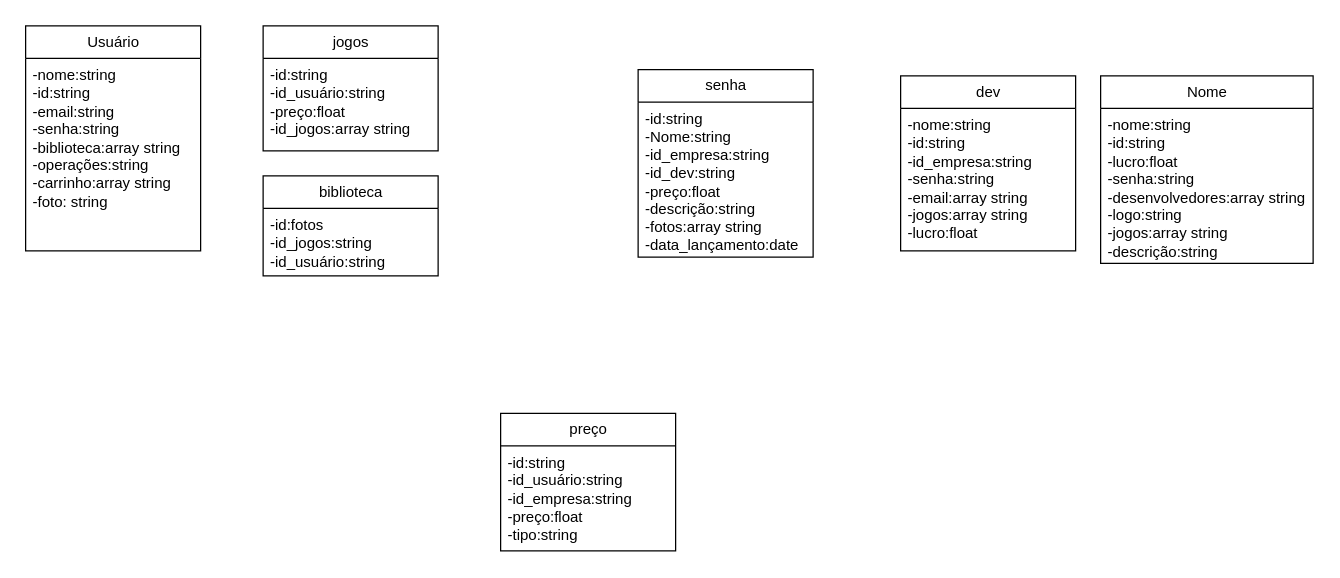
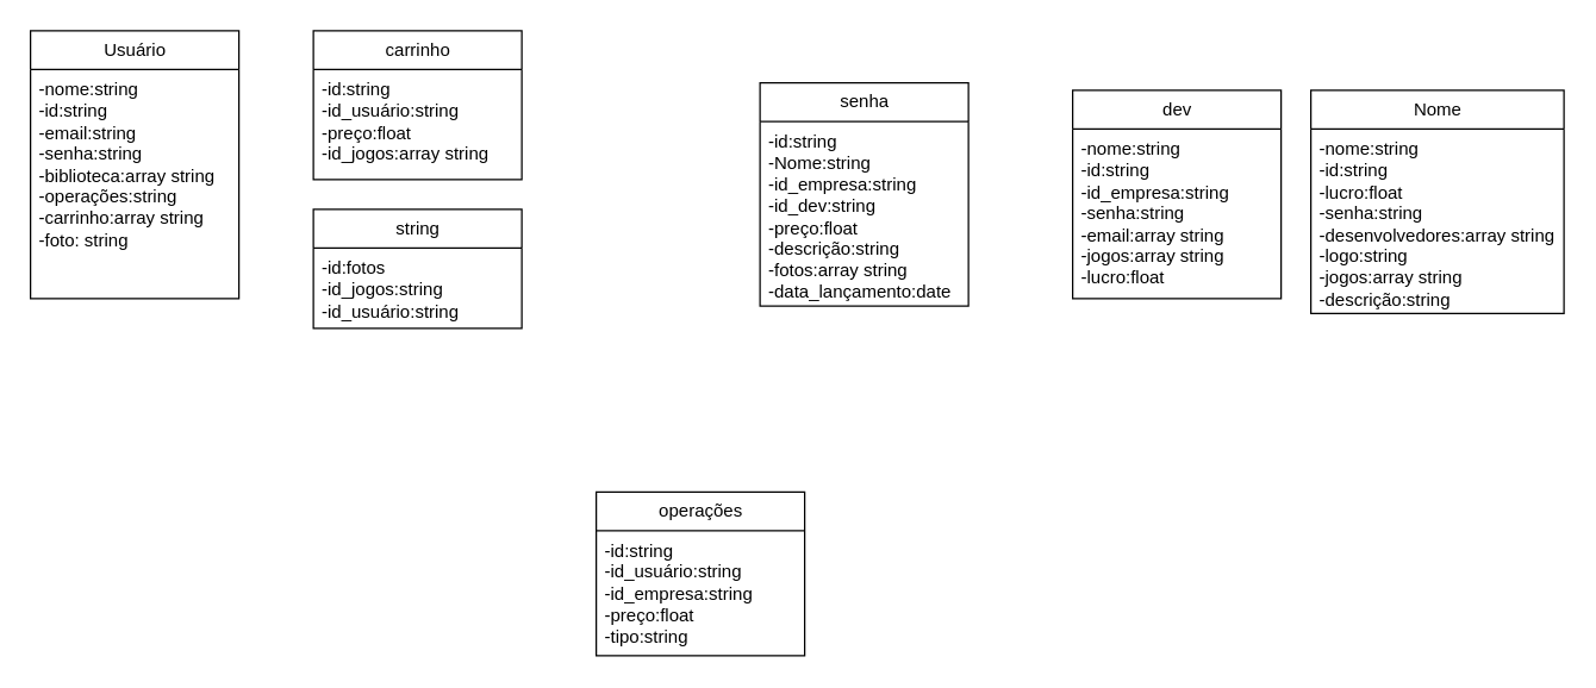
  <mxCell id="0" />
  <mxCell id="1" parent="0" />
  <mxCell id="2" value="Usuário" style="swimlane;fontStyle=0;childLayout=stackLayout;horizontal=1;startSize=26;fillColor=none;horizontalStack=0;resizeParent=1;resizeParentMax=0;resizeLast=0;collapsible=1;marginBottom=0;html=1;" vertex="1" parent="1"><mxGeometry x="20" y="20" width="140" height="180" as="geometry" /></mxCell>
  <mxCell id="3" value="-nome:string&lt;br&gt;-id:string&lt;br&gt;-email:string&lt;br&gt;-senha:string&lt;br&gt;-biblioteca:array string&lt;br&gt;-operações:string&lt;br&gt;-carrinho:array string&lt;br&gt;-foto: string" style="text;strokeColor=none;fillColor=none;align=left;verticalAlign=top;spacingLeft=4;spacingRight=4;overflow=hidden;rotatable=0;points=[[0,0.5],[1,0.5]];portConstraint=eastwest;whiteSpace=wrap;html=1;" vertex="1" parent="2"><mxGeometry y="26" width="140" height="154" as="geometry" /></mxCell>
  <mxCell id="4" value="dev" style="swimlane;fontStyle=0;childLayout=stackLayout;horizontal=1;startSize=26;fillColor=none;horizontalStack=0;resizeParent=1;resizeParentMax=0;resizeLast=0;collapsible=1;marginBottom=0;html=1;" vertex="1" parent="1"><mxGeometry x="720" y="60" width="140" height="140" as="geometry" /></mxCell>
  <mxCell id="5" value="-nome:string&lt;br&gt;-id:string&lt;br&gt;-id_empresa:string&lt;br&gt;-senha:string&lt;br&gt;-email:array string&lt;br&gt;-jogos:array string&lt;br&gt;-lucro:float" style="text;strokeColor=none;fillColor=none;align=left;verticalAlign=top;spacingLeft=4;spacingRight=4;overflow=hidden;rotatable=0;points=[[0,0.5],[1,0.5]];portConstraint=eastwest;whiteSpace=wrap;html=1;" vertex="1" parent="4"><mxGeometry y="26" width="140" height="114" as="geometry" /></mxCell>
  <mxCell id="6" value="Nome" style="swimlane;fontStyle=0;childLayout=stackLayout;horizontal=1;startSize=26;fillColor=none;horizontalStack=0;resizeParent=1;resizeParentMax=0;resizeLast=0;collapsible=1;marginBottom=0;html=1;" vertex="1" parent="1"><mxGeometry x="880" y="60" width="170" height="150" as="geometry" /></mxCell>
  <mxCell id="7" value="-nome:string&lt;br&gt;-id:string&lt;br&gt;-lucro:float&lt;br&gt;-senha:string&lt;br&gt;-desenvolvedores:array string&lt;br&gt;-logo:string&lt;br&gt;-jogos:array string&lt;br&gt;-descrição:string" style="text;strokeColor=none;fillColor=none;align=left;verticalAlign=top;spacingLeft=4;spacingRight=4;overflow=hidden;rotatable=0;points=[[0,0.5],[1,0.5]];portConstraint=eastwest;whiteSpace=wrap;html=1;" vertex="1" parent="6"><mxGeometry y="26" width="170" height="124" as="geometry" /></mxCell>
- <mxCell id="8" value="preço" style="swimlane;fontStyle=0;childLayout=stackLayout;horizontal=1;startSize=26;fillColor=none;horizontalStack=0;resizeParent=1;resizeParentMax=0;resizeLast=0;collapsible=1;marginBottom=0;html=1;" vertex="1" parent="1"><mxGeometry x="400" y="330" width="140" height="110" as="geometry" /></mxCell>
+ <mxCell id="8" value="operações" style="swimlane;fontStyle=0;childLayout=stackLayout;horizontal=1;startSize=26;fillColor=none;horizontalStack=0;resizeParent=1;resizeParentMax=0;resizeLast=0;collapsible=1;marginBottom=0;html=1;" vertex="1" parent="1"><mxGeometry x="400" y="330" width="140" height="110" as="geometry" /></mxCell>
  <mxCell id="9" value="-id:string&lt;br&gt;-id_usuário:string&lt;br&gt;-id_empresa:string&lt;br&gt;-preço:float&lt;br&gt;-tipo:string&lt;br&gt;" style="text;strokeColor=none;fillColor=none;align=left;verticalAlign=top;spacingLeft=4;spacingRight=4;overflow=hidden;rotatable=0;points=[[0,0.5],[1,0.5]];portConstraint=eastwest;whiteSpace=wrap;html=1;" vertex="1" parent="8"><mxGeometry y="26" width="140" height="84" as="geometry" /></mxCell>
- <mxCell id="10" value="jogos" style="swimlane;fontStyle=0;childLayout=stackLayout;horizontal=1;startSize=26;fillColor=none;horizontalStack=0;resizeParent=1;resizeParentMax=0;resizeLast=0;collapsible=1;marginBottom=0;html=1;" vertex="1" parent="1"><mxGeometry x="210" y="20" width="140" height="100" as="geometry" /></mxCell>
+ <mxCell id="10" value="carrinho" style="swimlane;fontStyle=0;childLayout=stackLayout;horizontal=1;startSize=26;fillColor=none;horizontalStack=0;resizeParent=1;resizeParentMax=0;resizeLast=0;collapsible=1;marginBottom=0;html=1;" vertex="1" parent="1"><mxGeometry x="210" y="20" width="140" height="100" as="geometry" /></mxCell>
  <mxCell id="11" value="-id:string&lt;br&gt;-id_usuário:string&lt;br&gt;-preço:float&lt;br&gt;-id_jogos:array string" style="text;strokeColor=none;fillColor=none;align=left;verticalAlign=top;spacingLeft=4;spacingRight=4;overflow=hidden;rotatable=0;points=[[0,0.5],[1,0.5]];portConstraint=eastwest;whiteSpace=wrap;html=1;" vertex="1" parent="10"><mxGeometry y="26" width="140" height="74" as="geometry" /></mxCell>
  <mxCell id="12" value="senha" style="swimlane;fontStyle=0;childLayout=stackLayout;horizontal=1;startSize=26;fillColor=none;horizontalStack=0;resizeParent=1;resizeParentMax=0;resizeLast=0;collapsible=1;marginBottom=0;html=1;" vertex="1" parent="1"><mxGeometry x="510" y="55" width="140" height="150" as="geometry" /></mxCell>
  <mxCell id="13" value="-id:string&lt;br&gt;-Nome:string&lt;br&gt;-id_empresa:string&lt;br&gt;-id_dev:string&lt;br&gt;-preço:float&lt;br&gt;-descrição:string&lt;br&gt;-fotos:array string&lt;br&gt;-data_lançamento:date" style="text;strokeColor=none;fillColor=none;align=left;verticalAlign=top;spacingLeft=4;spacingRight=4;overflow=hidden;rotatable=0;points=[[0,0.5],[1,0.5]];portConstraint=eastwest;whiteSpace=wrap;html=1;" vertex="1" parent="12"><mxGeometry y="26" width="140" height="124" as="geometry" /></mxCell>
- <mxCell id="14" value="biblioteca" style="swimlane;fontStyle=0;childLayout=stackLayout;horizontal=1;startSize=26;fillColor=none;horizontalStack=0;resizeParent=1;resizeParentMax=0;resizeLast=0;collapsible=1;marginBottom=0;html=1;" vertex="1" parent="1"><mxGeometry x="210" y="140" width="140" height="80" as="geometry" /></mxCell>
+ <mxCell id="14" value="string" style="swimlane;fontStyle=0;childLayout=stackLayout;horizontal=1;startSize=26;fillColor=none;horizontalStack=0;resizeParent=1;resizeParentMax=0;resizeLast=0;collapsible=1;marginBottom=0;html=1;" vertex="1" parent="1"><mxGeometry x="210" y="140" width="140" height="80" as="geometry" /></mxCell>
  <mxCell id="15" value="-id:fotos&lt;br&gt;-id_jogos:string&lt;br&gt;-id_usuário:string" style="text;strokeColor=none;fillColor=none;align=left;verticalAlign=top;spacingLeft=4;spacingRight=4;overflow=hidden;rotatable=0;points=[[0,0.5],[1,0.5]];portConstraint=eastwest;whiteSpace=wrap;html=1;" vertex="1" parent="14"><mxGeometry y="26" width="140" height="54" as="geometry" /></mxCell>
